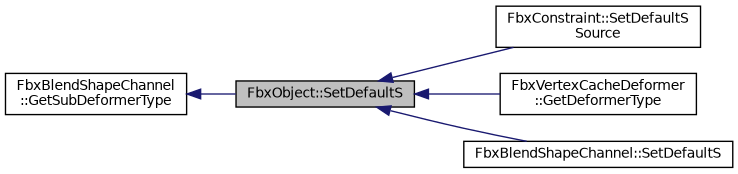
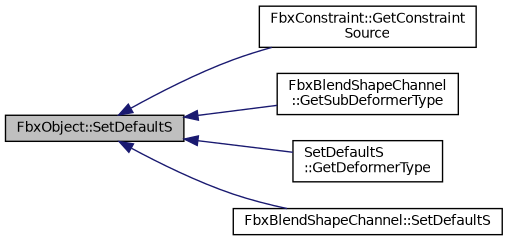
  digraph {
    rankdir=LR
    node [color=black fillcolor=white fontname=Helvetica fontsize=10 shape=record style=filled]
    edge [color=midnightblue dir=back fontname=Helvetica fontsize=10 labelfontname=Helvetica labelfontsize=10 style=solid]
    n1 [fillcolor=grey75 fontcolor=black height=0.2 label="FbxObject::SetDefaultS" width=0.4]
-   n2 [height=0.2 label="FbxConstraint::SetDefaultS\lSource" width=0.4]
+   n2 [height=0.2 label="FbxConstraint::GetConstraint\lSource" width=0.4]
    n3 [height=0.2 label="FbxBlendShapeChannel\l::GetSubDeformerType" width=0.4]
-   n4 [height=0.2 label="FbxVertexCacheDeformer\l::GetDeformerType" width=0.4]
+   n4 [height=0.2 label="SetDefaultS\l::GetDeformerType" width=0.4]
    n5 [height=0.2 label="FbxBlendShapeChannel::SetDefaultS" width=0.4]
    n1 -> n2
-   n3 -> n1
+   n1 -> n3
    n1 -> n4
    n1 -> n5
  }
